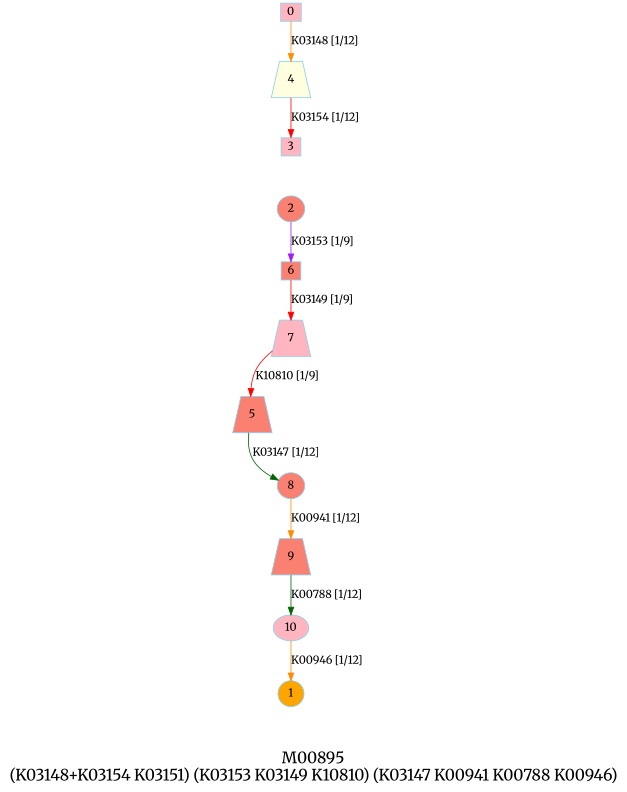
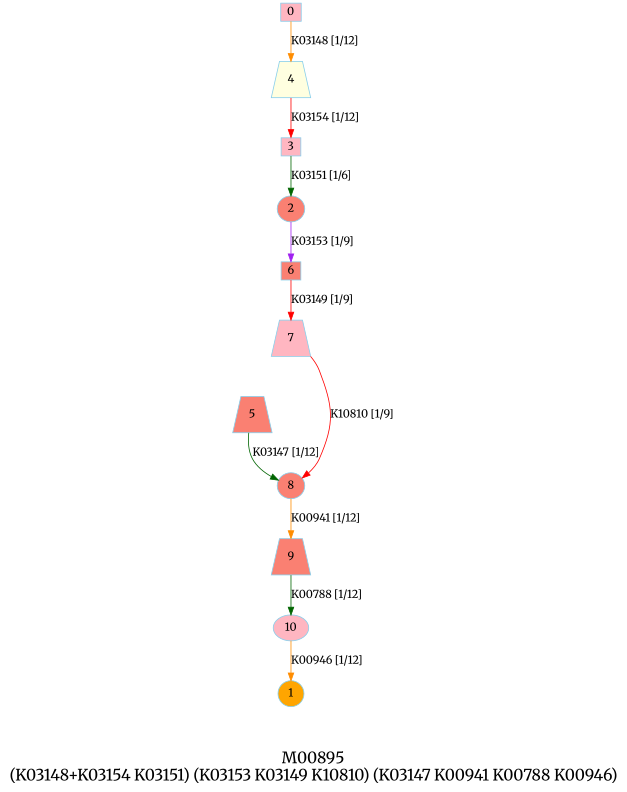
  digraph {
    fontname=Merriweather
    fontsize=20
    label="M00895\n(K03148+K03154 K03151) (K03153 K03149 K10810) (K03147 K00941 K00788 K00946)"
    node [color=skyblue fillcolor=salmon fontname=Merriweather shape=ellipse style=filled]
    edge [color=darkorange fontname=Merriweather]
    0 [fillcolor=lightpink height=.3 shape=box width=.3]
    1 [fillcolor=orange height=.3 width=.3]
    2 [height=.3 width=.3]
    3 [fillcolor=lightpink height=.3 shape=box width=.3]
    4 [fillcolor=lightyellow height=.3 shape=trapezium width=.3]
    5 [height=.3 shape=trapezium width=.3]
    6 [height=.3 shape=box width=.3]
    7 [fillcolor=lightpink height=.3 shape=trapezium width=.3]
    8 [height=.3 width=.3]
    9 [height=.3 shape=trapezium width=.3]
    10 [fillcolor=lightpink height=.3 width=.3]
    subgraph sub_1 {
      0
      1
      2
      3
      4
      5
      6
      7
      8
      9
      10
    }
    0 -> 4 [label="K03148 [1/12]"]
    2 -> 6 [color=purple label="K03153 [1/9]"]
+   3 -> 2 [color=darkgreen label="K03151 [1/6]"]
    4 -> 3 [color=red label="K03154 [1/12]"]
    5 -> 8 [color=darkgreen label="K03147 [1/12]"]
    6 -> 7 [color=red label="K03149 [1/9]"]
-   7 -> 5 [color=red label="K10810 [1/9]"]
+   7 -> 8 [color=red label="K10810 [1/9]"]
    8 -> 9 [label="K00941 [1/12]"]
    9 -> 10 [color=darkgreen label="K00788 [1/12]"]
    10 -> 1 [label="K00946 [1/12]"]
  }
